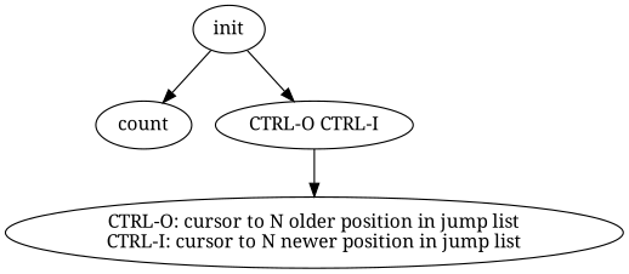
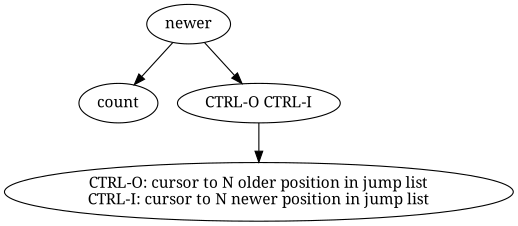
  digraph {
    fontname="Noto Serif"
    node [fontname="Noto Serif"]
    edge [fontname="Noto Serif"]
    n1 [label="CTRL-O: cursor to N older position in jump list\nCTRL-I: cursor to N newer position in jump list"]
    n2 [label=count]
    n3 [label="CTRL-O CTRL-I"]
-   n4 [label=init]
+   n4 [label=newer]
    n3 -> n1
    n4 -> n2
    n4 -> n3
  }
